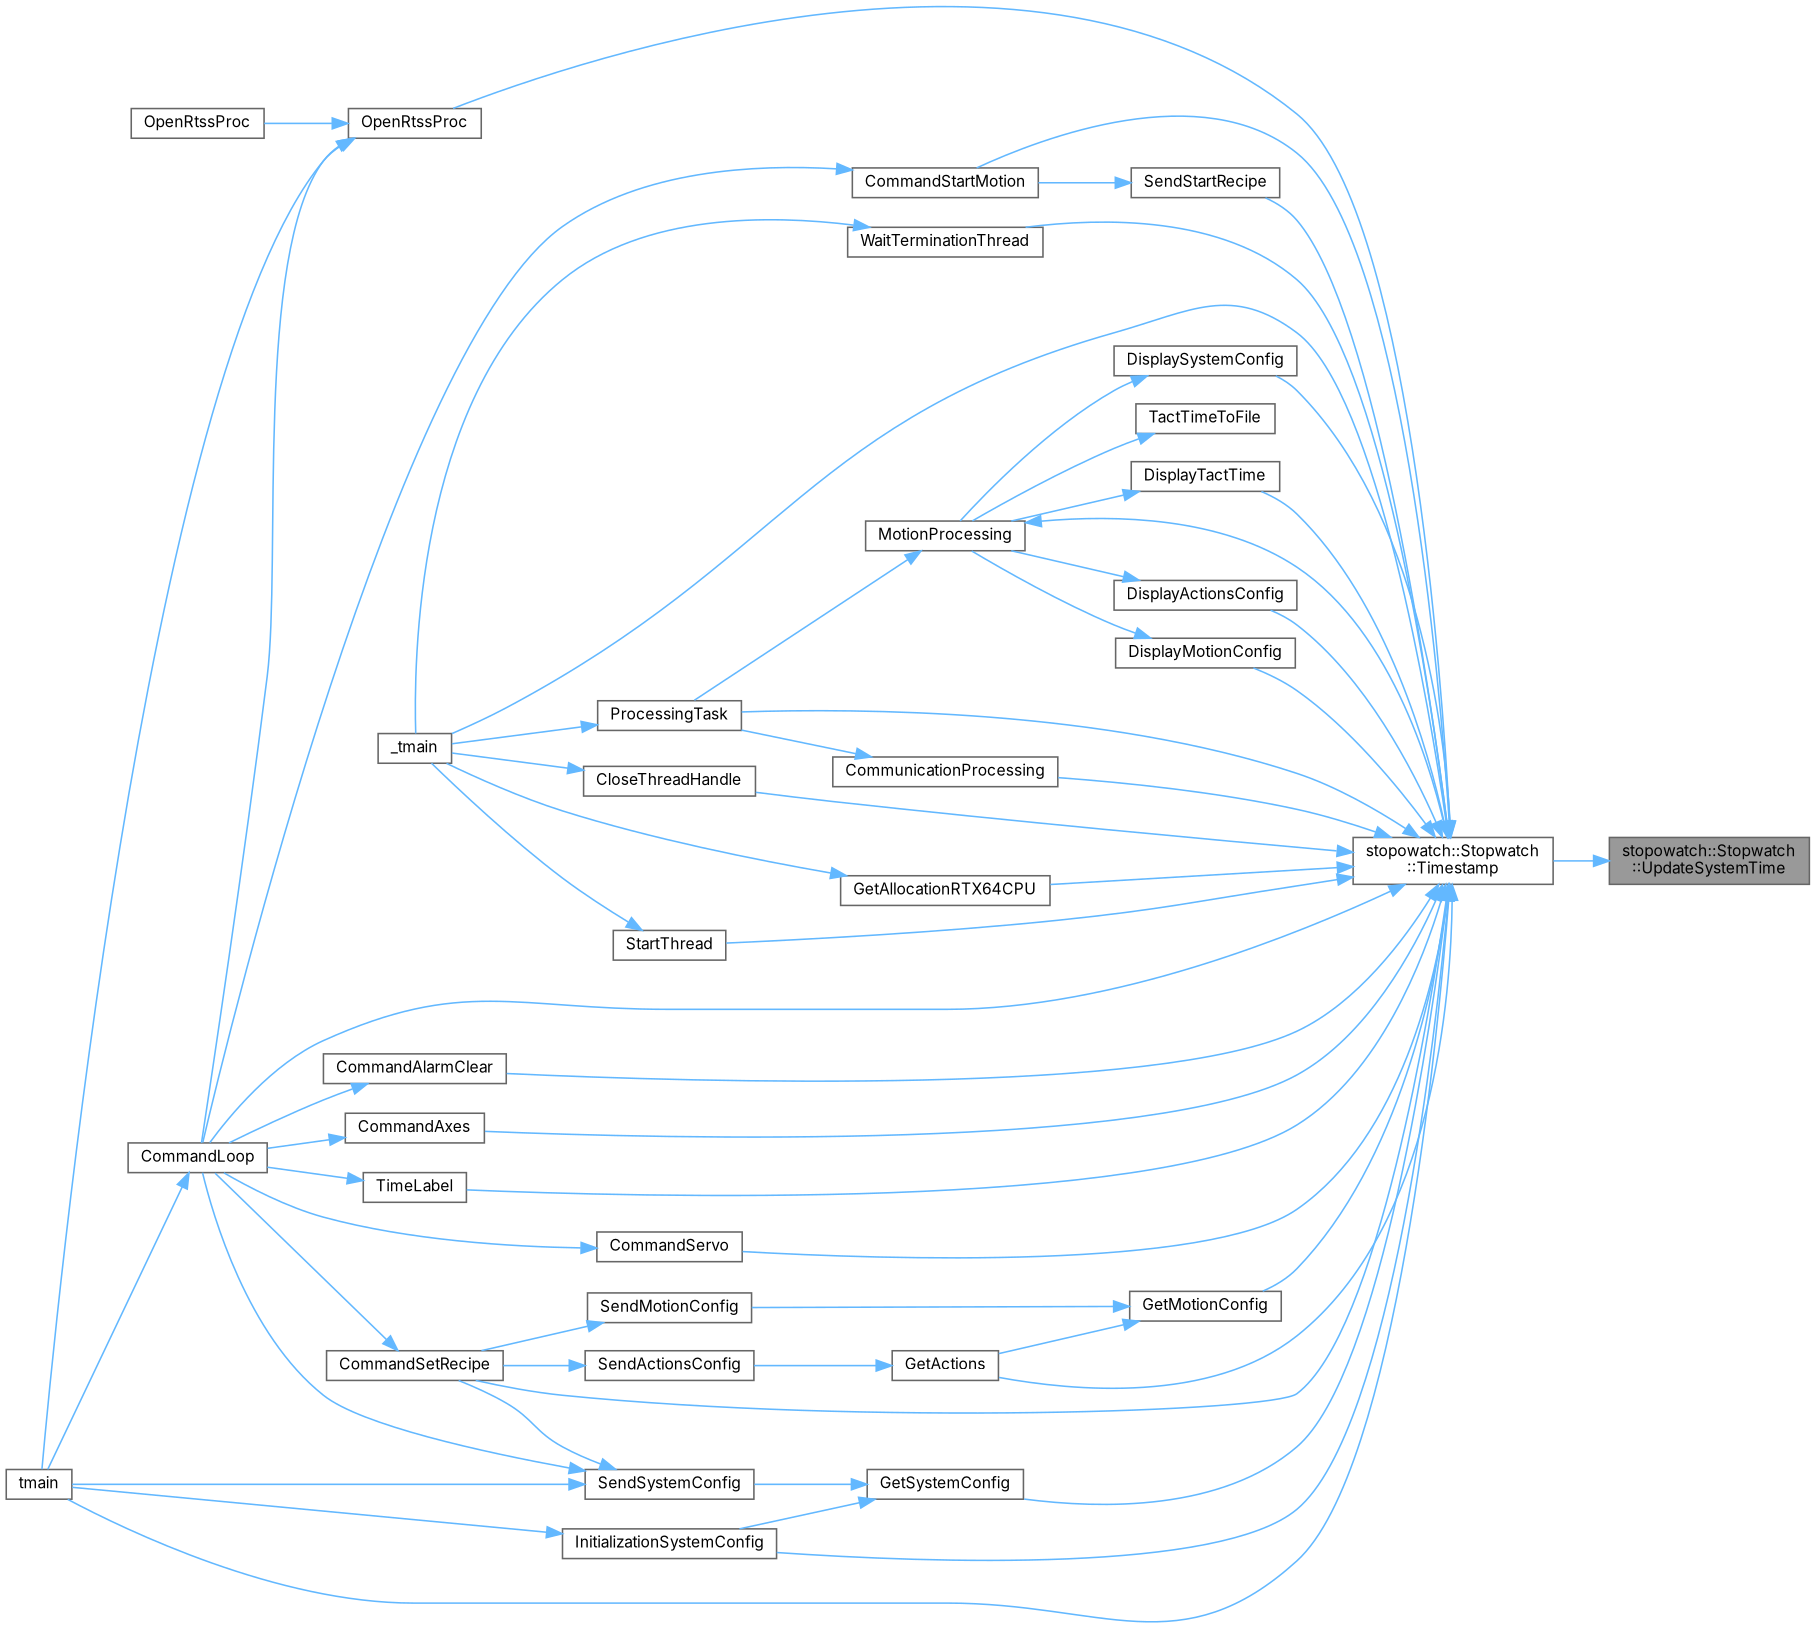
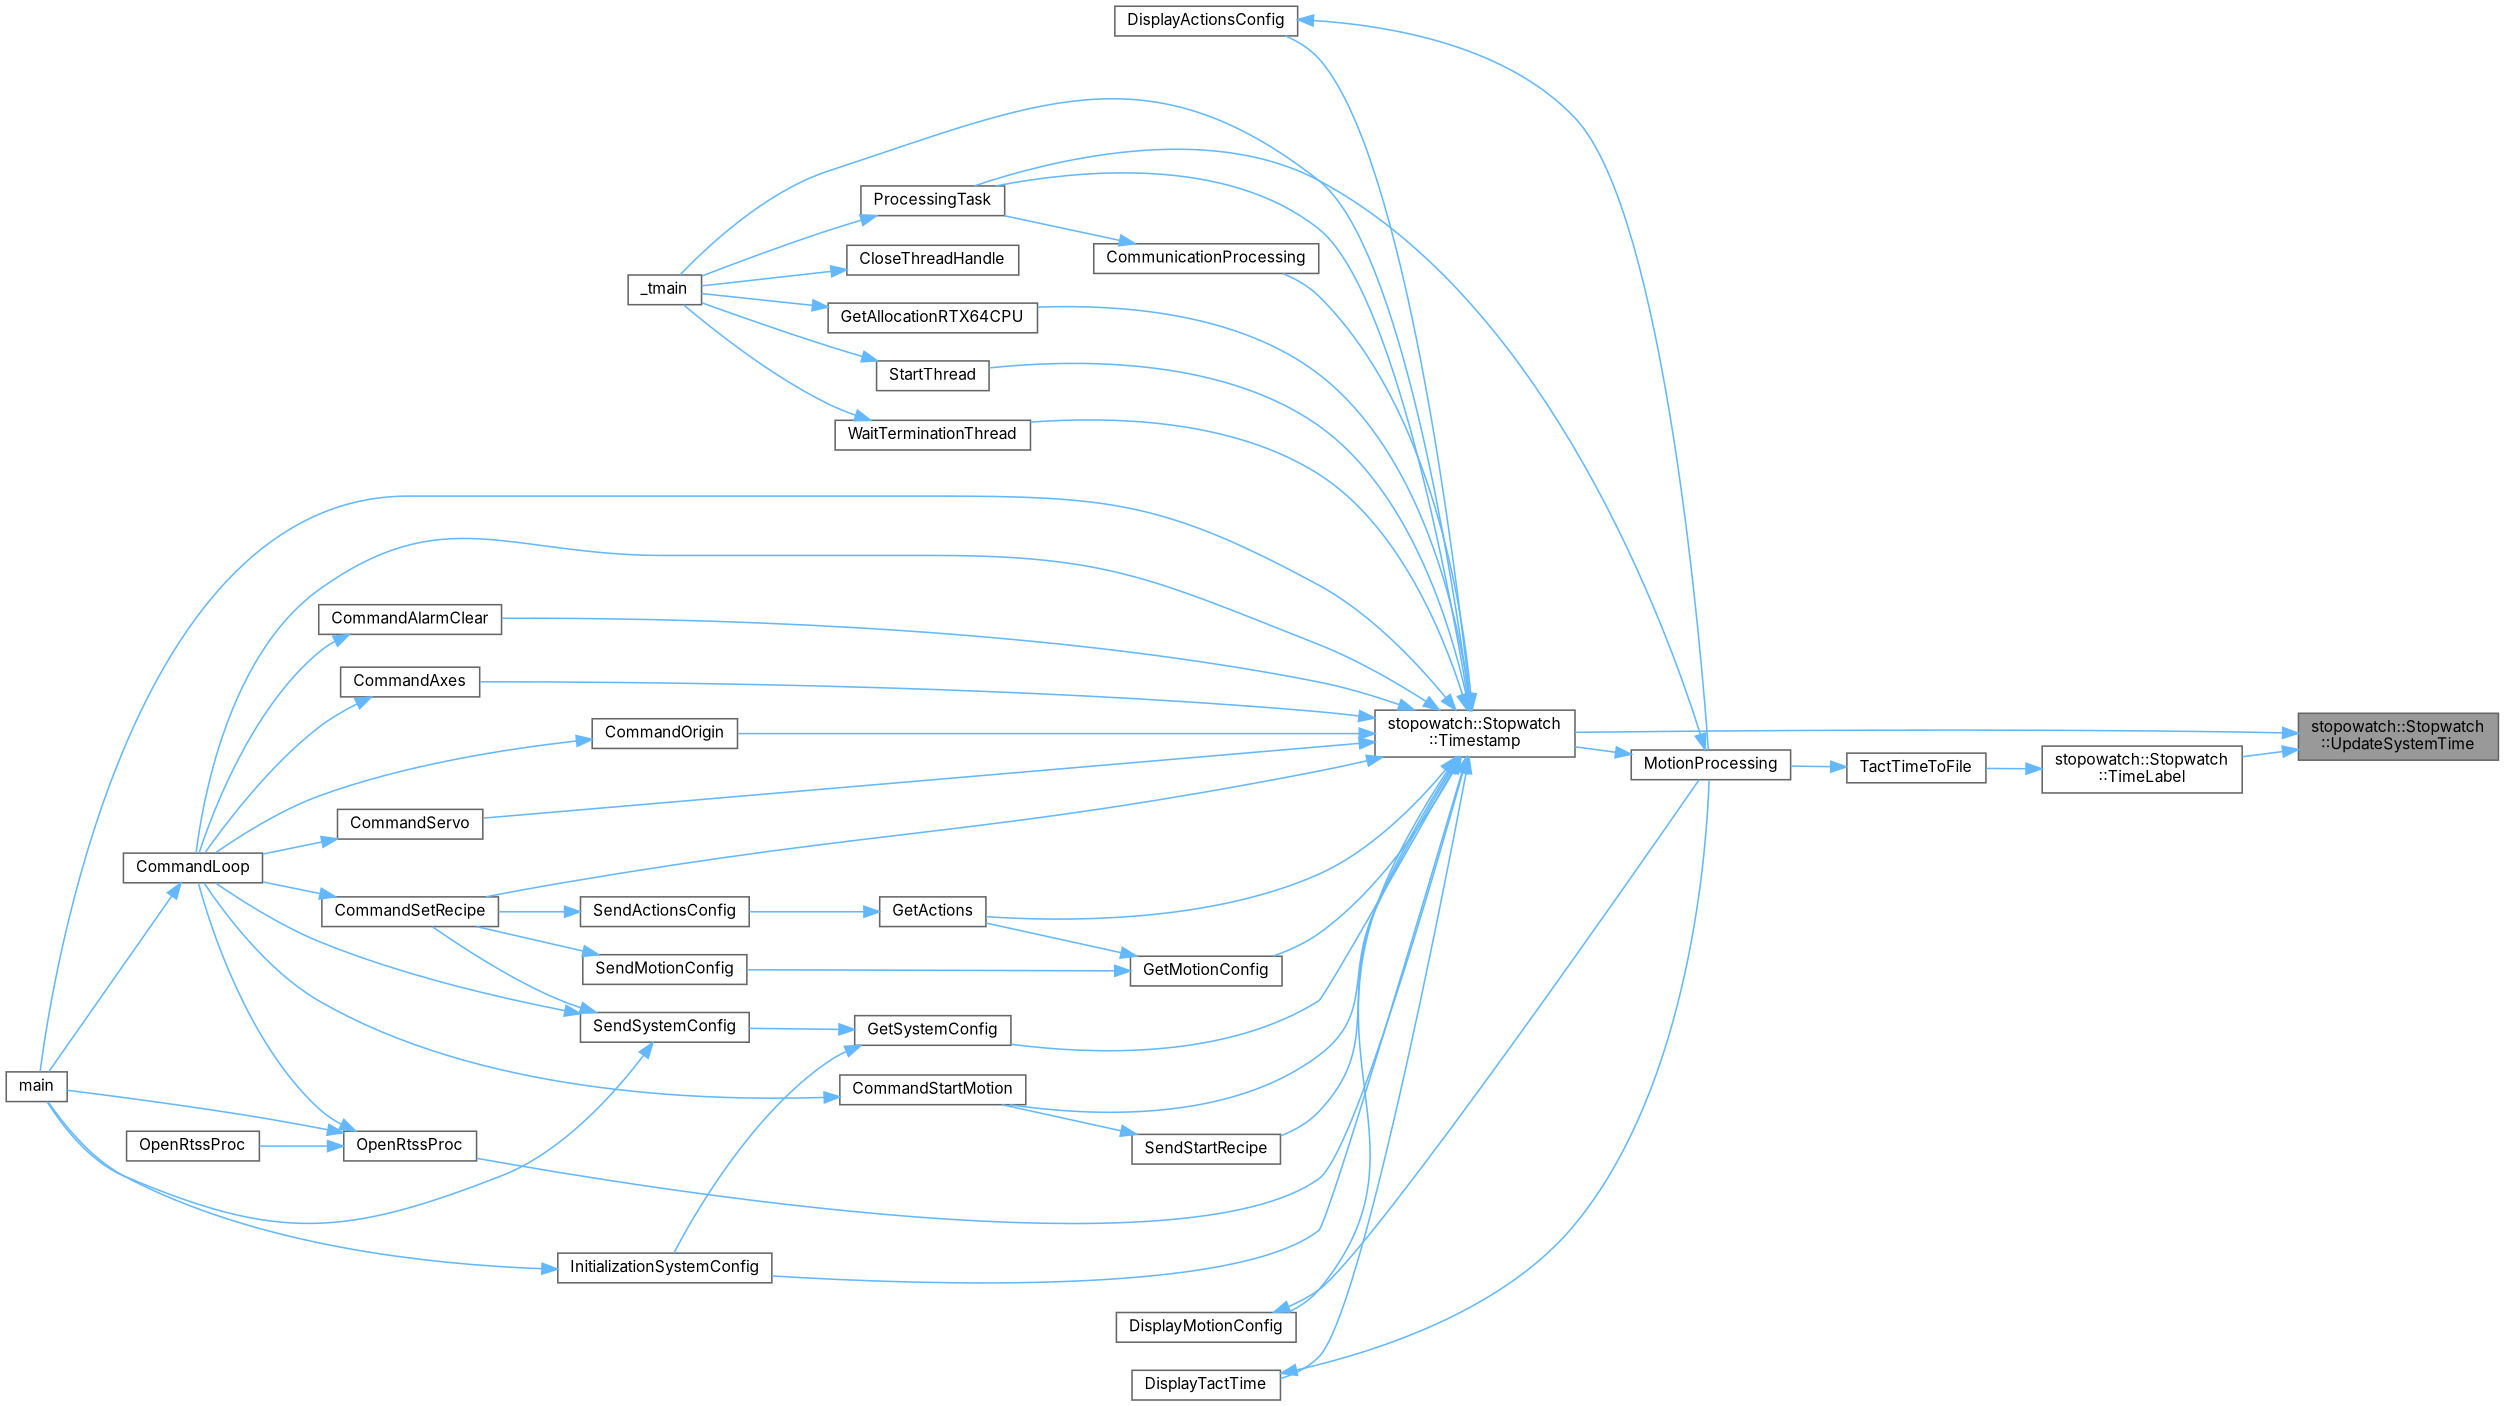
  digraph {
    fontname=Inter
    rankdir=RL
    node [color=grey40 fillcolor=white fontname=Inter fontsize=10 shape=box style=filled]
    edge [color=steelblue1 dir=back fontname=Inter fontsize=10 labelfontname=Helvetica labelfontsize=10 style=solid]
    n1 [color=gray40 fillcolor=grey60 fontcolor=black height=0.2 label="stopowatch::Stopwatch\l::UpdateSystemTime" width=0.4]
+   n2 [height=0.2 label="stopowatch::Stopwatch\l::TimeLabel" width=0.4]
    n3 [height=0.2 label="stopowatch::Stopwatch\l::Timestamp" width=0.4]
    n4 [height=0.2 label=TactTimeToFile width=0.4]
    n5 [height=0.2 label=ProcessingTask width=0.4]
    n6 [height=0.2 label=_tmain width=0.4]
    n7 [height=0.2 label=CloseThreadHandle width=0.4]
    n8 [height=0.2 label=CommandAlarmClear width=0.4]
    n9 [height=0.2 label=CommandLoop width=0.4]
-   n10 [height=0.2 label=tmain width=0.4]
+   n10 [height=0.2 label=main width=0.4]
    n11 [height=0.2 label=CommandAxes width=0.4]
-   n12 [height=0.2 label=TimeLabel width=0.4]
+   n12 [height=0.2 label=CommandOrigin width=0.4]
    n13 [height=0.2 label=CommandServo width=0.4]
    n14 [height=0.2 label=CommandSetRecipe width=0.4]
    n15 [height=0.2 label=CommandStartMotion width=0.4]
    n16 [height=0.2 label=CommunicationProcessing width=0.4]
    n17 [height=0.2 label=DisplayActionsConfig width=0.4]
    n18 [height=0.2 label=DisplayMotionConfig width=0.4]
-   n19 [height=0.2 label=DisplaySystemConfig width=0.4]
    n20 [height=0.2 label=DisplayTactTime width=0.4]
    n21 [height=0.2 label=GetActions width=0.4]
    n22 [height=0.2 label=GetAllocationRTX64CPU width=0.4]
    n23 [height=0.2 label=GetMotionConfig width=0.4]
    n24 [height=0.2 label=GetSystemConfig width=0.4]
    n25 [height=0.2 label=InitializationSystemConfig width=0.4]
    n26 [height=0.2 label=OpenRtssProc width=0.4]
    n27 [height=0.2 label=SendStartRecipe width=0.4]
    n28 [height=0.2 label=StartThread width=0.4]
    n29 [height=0.2 label=WaitTerminationThread width=0.4]
    n30 [height=0.2 label=MotionProcessing width=0.4]
    n31 [height=0.2 label=SendActionsConfig width=0.4]
    n32 [height=0.2 label=SendMotionConfig width=0.4]
    n33 [height=0.2 label=SendSystemConfig width=0.4]
    n34 [height=0.2 label=OpenRtssProc width=0.4]
+   n1 -> n2
    n1 -> n3
+   n2 -> n4
    n3 -> n5
    n3 -> n6
-   n3 -> n7
    n3 -> n8
    n3 -> n9
    n3 -> n10
    n3 -> n11
    n3 -> n12
    n3 -> n13
    n3 -> n14
    n3 -> n15
    n3 -> n16
    n3 -> n17
    n3 -> n18
-   n3 -> n19
    n3 -> n20
    n3 -> n21
    n3 -> n22
    n3 -> n23
    n3 -> n24
    n3 -> n25
    n3 -> n26
    n3 -> n27
    n3 -> n28
    n3 -> n29
    n4 -> n30
    n5 -> n6
    n7 -> n6
    n8 -> n9
    n9 -> n10
    n11 -> n9
    n12 -> n9
    n13 -> n9
    n14 -> n9
    n15 -> n9
    n16 -> n5
    n17 -> n30
    n18 -> n30
-   n19 -> n30
    n20 -> n30
    n21 -> n31
    n22 -> n6
    n23 -> n21
    n23 -> n32
    n24 -> n25
    n24 -> n33
    n25 -> n10
    n26 -> n9
    n26 -> n10
    n26 -> n34
    n27 -> n15
    n28 -> n6
    n29 -> n6
    n30 -> n3
    n30 -> n5
    n31 -> n14
    n32 -> n14
    n33 -> n9
    n33 -> n10
    n33 -> n14
  }
